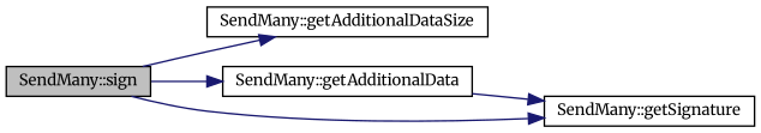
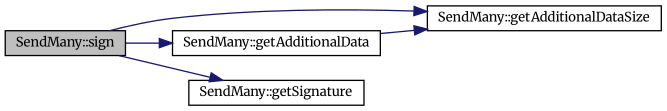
  digraph {
    fontname=Merriweather
    rankdir=LR
    node [color=black fillcolor=white fontname=Merriweather fontsize=10 shape=record style=filled]
    edge [color=midnightblue fontname=Merriweather fontsize=10 labelfontname=Helvetica labelfontsize=10 style=solid]
    n1 [fillcolor=grey75 fontcolor=black height=0.2 label="SendMany::sign" width=0.4]
    n2 [height=0.2 label="SendMany::getAdditionalDataSize" width=0.4]
    n3 [height=0.2 label="SendMany::getAdditionalData" width=0.4]
    n4 [height=0.2 label="SendMany::getSignature" width=0.4]
    n1 -> n2
    n1 -> n3
    n1 -> n4
-   n3 -> n4
+   n3 -> n2
  }
